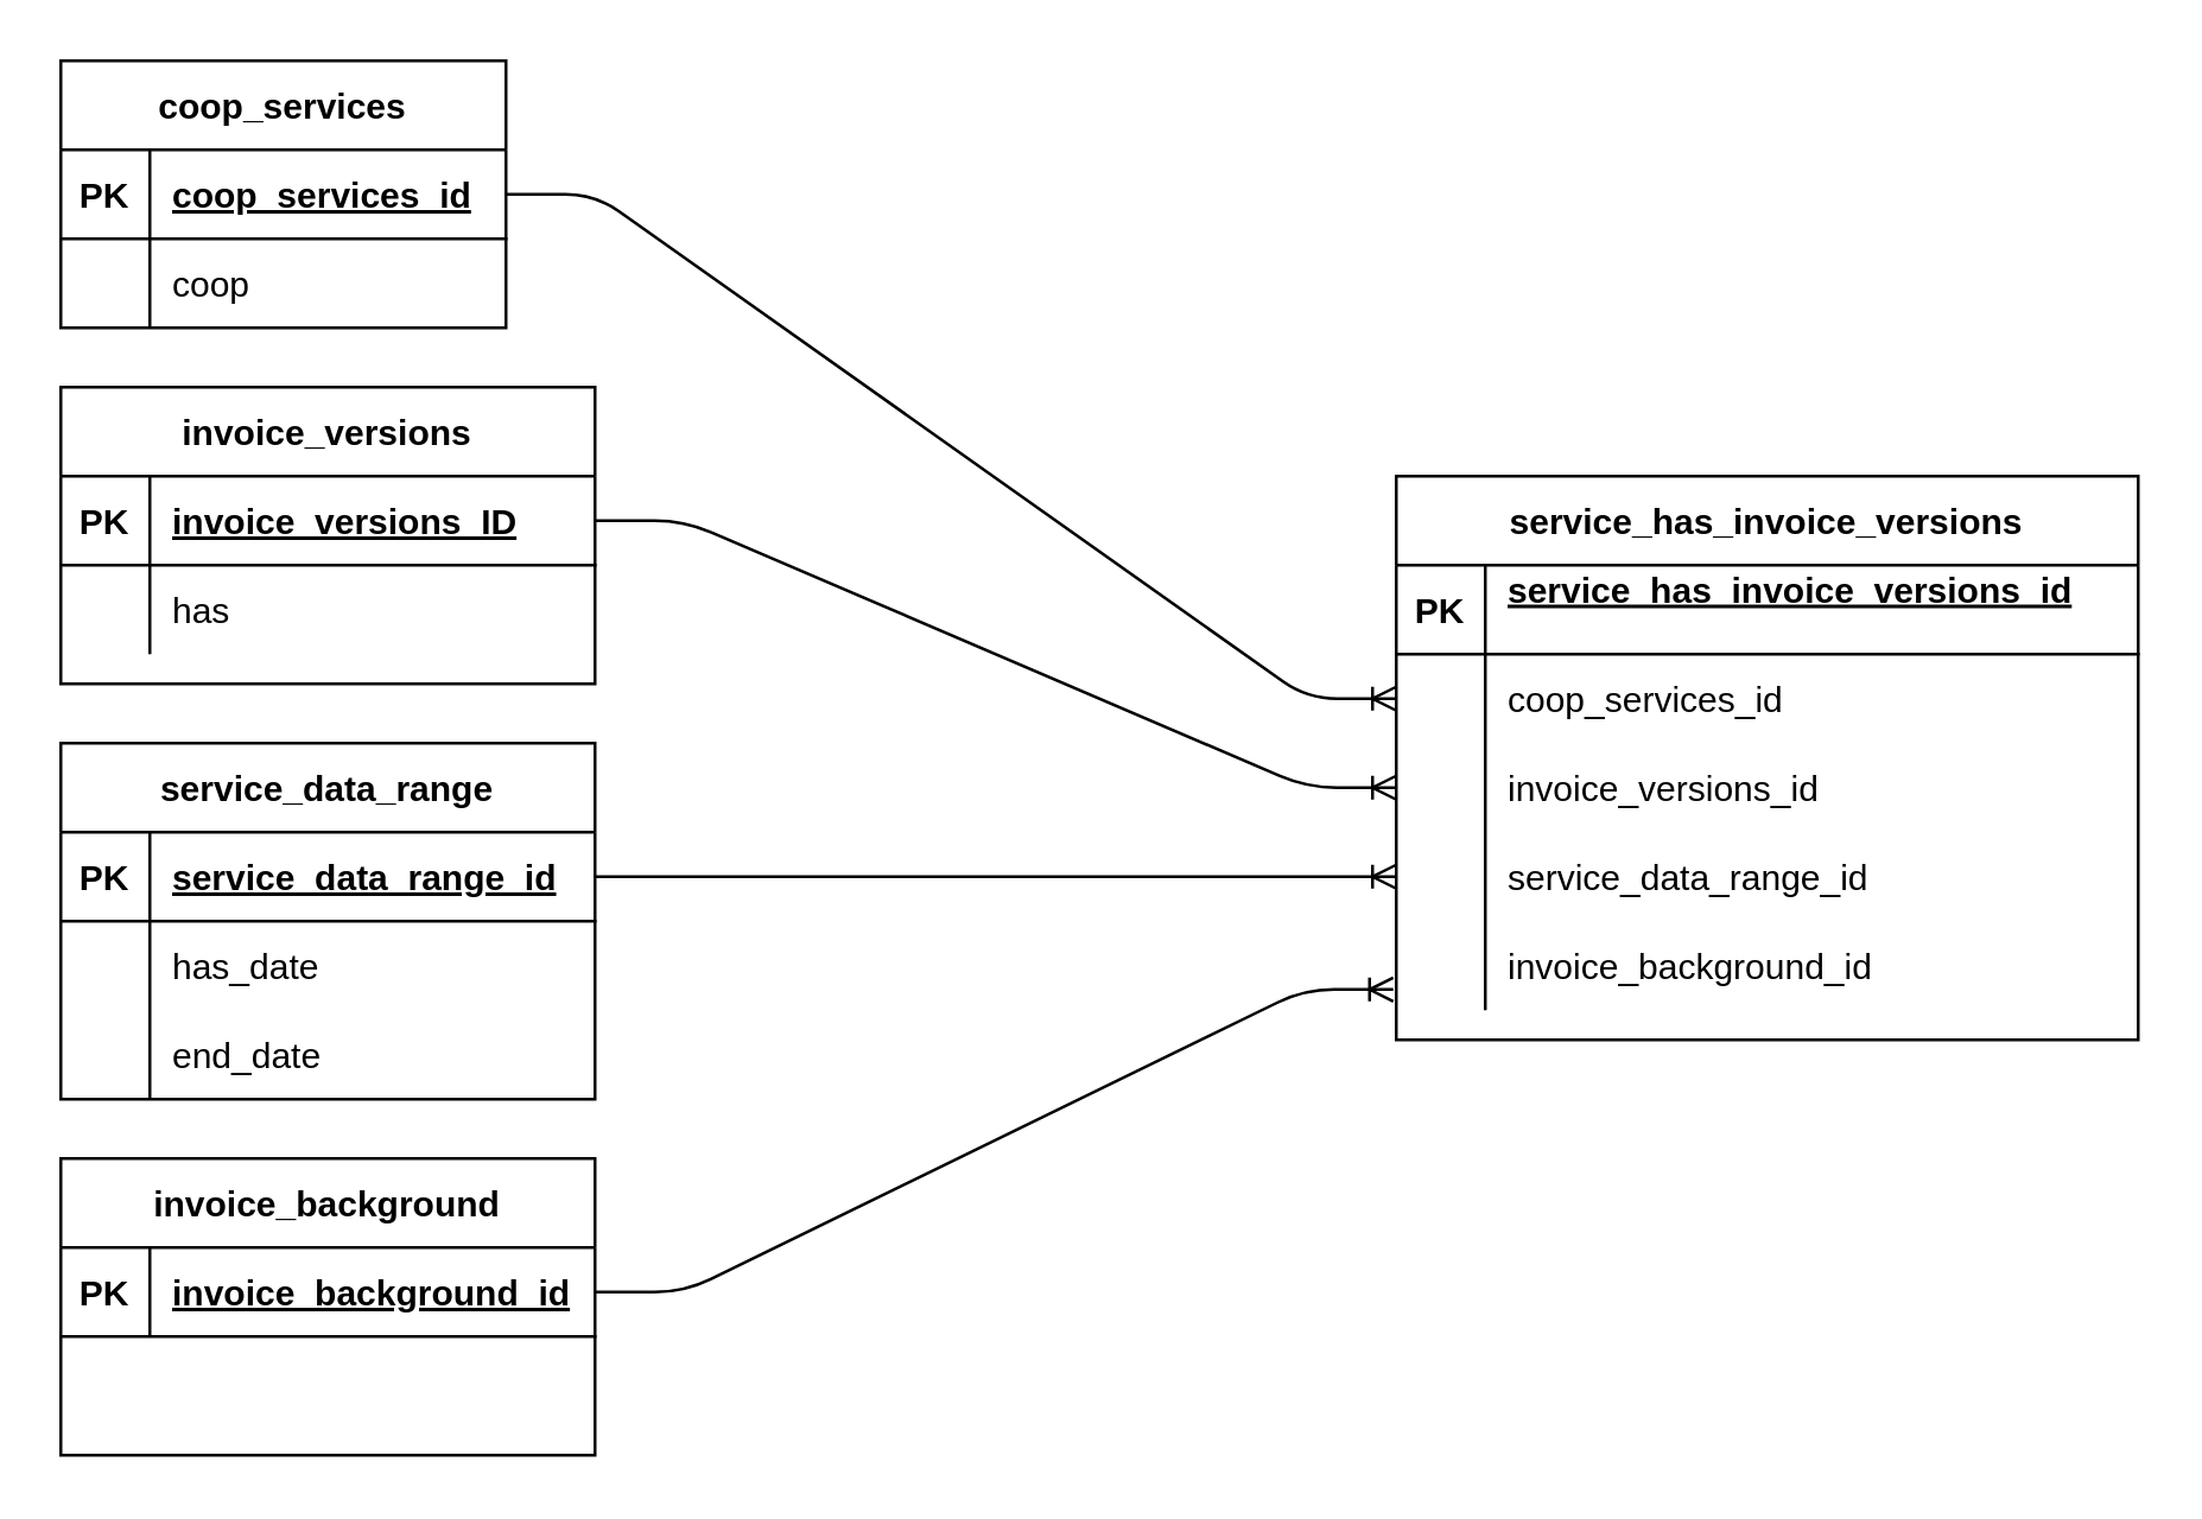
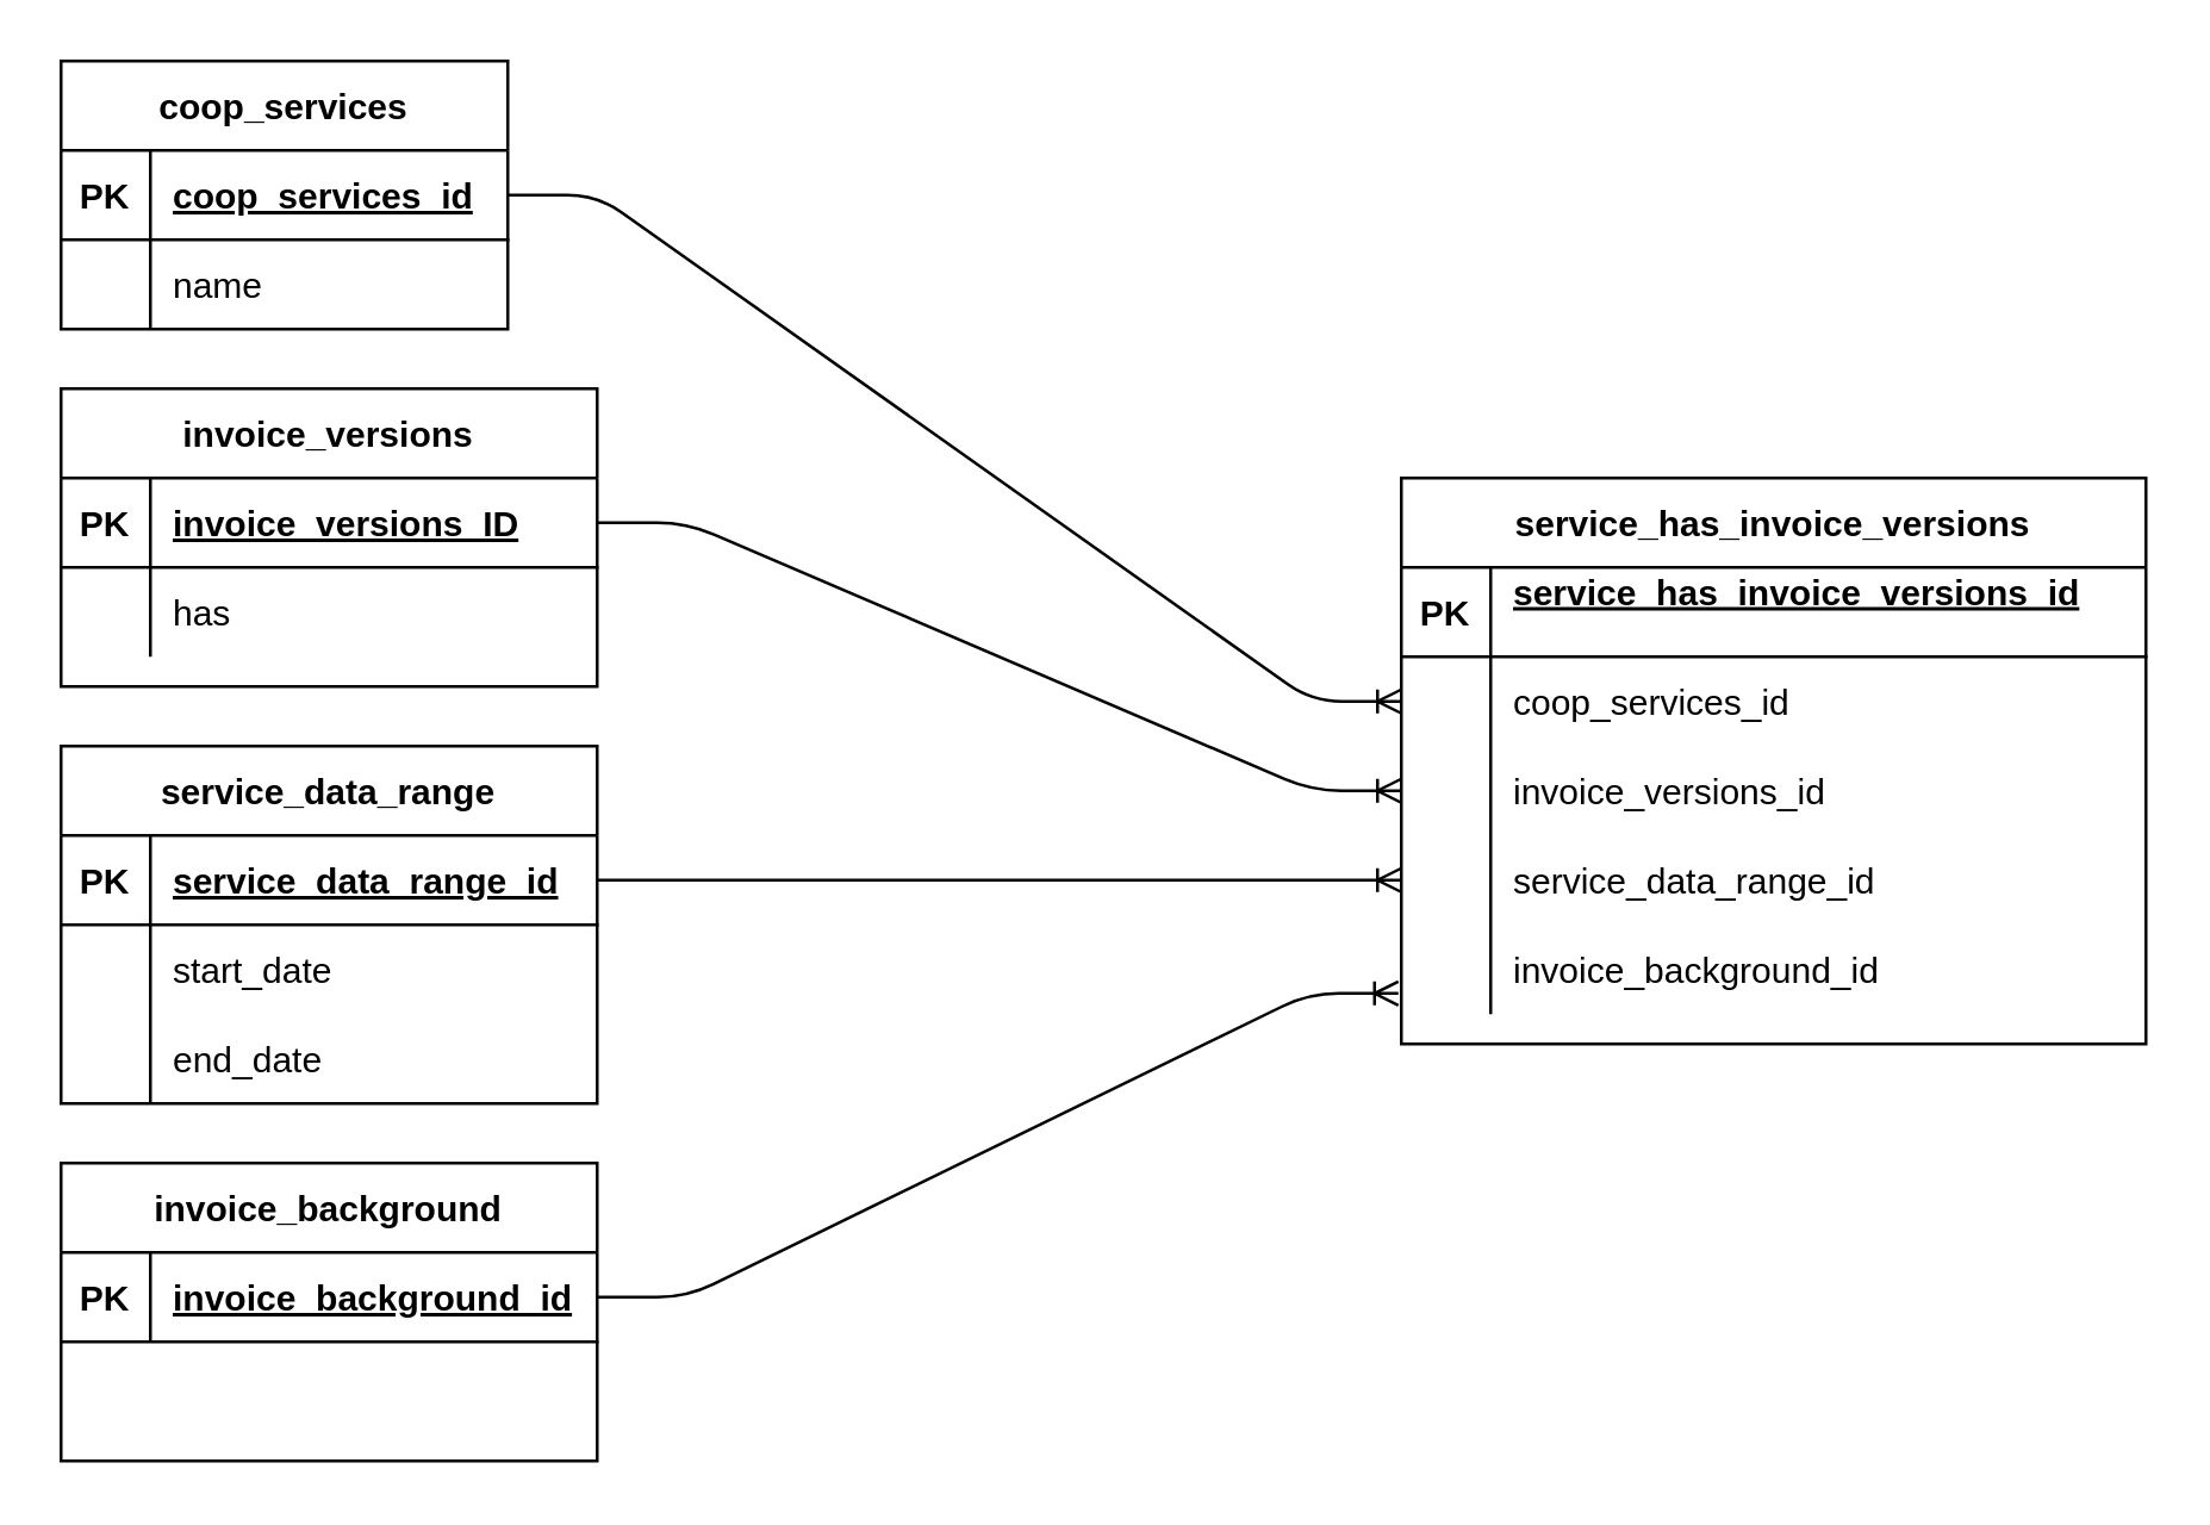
  <mxCell id="0" />
  <mxCell id="1" parent="0" />
  <mxCell id="2" value="coop_services" style="shape=table;startSize=30;container=1;collapsible=1;childLayout=tableLayout;fixedRows=1;rowLines=0;fontStyle=1;align=center;resizeLast=1;" parent="1" vertex="1"><mxGeometry x="20" y="20" width="150" height="90" as="geometry" /></mxCell>
  <mxCell id="3" value="" style="shape=partialRectangle;collapsible=0;dropTarget=0;pointerEvents=0;fillColor=none;top=0;left=0;bottom=1;right=0;points=[[0,0.5],[1,0.5]];portConstraint=eastwest;" parent="2" vertex="1"><mxGeometry y="30" width="150" height="30" as="geometry" /></mxCell>
  <mxCell id="4" value="PK" style="shape=partialRectangle;connectable=0;fillColor=none;top=0;left=0;bottom=0;right=0;fontStyle=1;overflow=hidden;" parent="3" vertex="1"><mxGeometry width="30" height="30" as="geometry" /></mxCell>
  <mxCell id="5" value="coop_services_id" style="shape=partialRectangle;connectable=0;fillColor=none;top=0;left=0;bottom=0;right=0;align=left;spacingLeft=6;fontStyle=5;overflow=hidden;" parent="3" vertex="1"><mxGeometry x="30" width="120" height="30" as="geometry" /></mxCell>
  <mxCell id="6" value="" style="shape=partialRectangle;collapsible=0;dropTarget=0;pointerEvents=0;fillColor=none;top=0;left=0;bottom=0;right=0;points=[[0,0.5],[1,0.5]];portConstraint=eastwest;" parent="2" vertex="1"><mxGeometry y="60" width="150" height="30" as="geometry" /></mxCell>
  <mxCell id="7" value="" style="shape=partialRectangle;connectable=0;fillColor=none;top=0;left=0;bottom=0;right=0;editable=1;overflow=hidden;" parent="6" vertex="1"><mxGeometry width="30" height="30" as="geometry" /></mxCell>
- <mxCell id="8" value="coop" style="shape=partialRectangle;connectable=0;fillColor=none;top=0;left=0;bottom=0;right=0;align=left;spacingLeft=6;overflow=hidden;" parent="6" vertex="1"><mxGeometry x="30" width="120" height="30" as="geometry" /></mxCell>
+ <mxCell id="8" value="name" style="shape=partialRectangle;connectable=0;fillColor=none;top=0;left=0;bottom=0;right=0;align=left;spacingLeft=6;overflow=hidden;" parent="6" vertex="1"><mxGeometry x="30" width="120" height="30" as="geometry" /></mxCell>
  <mxCell id="9" value="invoice_versions" style="shape=table;startSize=30;container=1;collapsible=1;childLayout=tableLayout;fixedRows=1;rowLines=0;fontStyle=1;align=center;resizeLast=1;" parent="1" vertex="1"><mxGeometry x="20" y="130" width="180" height="100" as="geometry" /></mxCell>
  <mxCell id="10" value="" style="shape=partialRectangle;collapsible=0;dropTarget=0;pointerEvents=0;fillColor=none;top=0;left=0;bottom=1;right=0;points=[[0,0.5],[1,0.5]];portConstraint=eastwest;" parent="9" vertex="1"><mxGeometry y="30" width="180" height="30" as="geometry" /></mxCell>
  <mxCell id="11" value="PK" style="shape=partialRectangle;connectable=0;fillColor=none;top=0;left=0;bottom=0;right=0;fontStyle=1;overflow=hidden;" parent="10" vertex="1"><mxGeometry width="30" height="30" as="geometry" /></mxCell>
  <mxCell id="12" value="invoice_versions_ID" style="shape=partialRectangle;connectable=0;fillColor=none;top=0;left=0;bottom=0;right=0;align=left;spacingLeft=6;fontStyle=5;overflow=hidden;" parent="10" vertex="1"><mxGeometry x="30" width="150" height="30" as="geometry" /></mxCell>
  <mxCell id="13" value="" style="shape=partialRectangle;collapsible=0;dropTarget=0;pointerEvents=0;fillColor=none;top=0;left=0;bottom=0;right=0;points=[[0,0.5],[1,0.5]];portConstraint=eastwest;" parent="9" vertex="1"><mxGeometry y="60" width="180" height="30" as="geometry" /></mxCell>
  <mxCell id="14" value="" style="shape=partialRectangle;connectable=0;fillColor=none;top=0;left=0;bottom=0;right=0;editable=1;overflow=hidden;" parent="13" vertex="1"><mxGeometry width="30" height="30" as="geometry" /></mxCell>
  <mxCell id="15" value="has" style="shape=partialRectangle;connectable=0;fillColor=none;top=0;left=0;bottom=0;right=0;align=left;spacingLeft=6;overflow=hidden;" parent="13" vertex="1"><mxGeometry x="30" width="150" height="30" as="geometry" /></mxCell>
  <mxCell id="16" value="service_has_invoice_versions" style="shape=table;startSize=30;container=1;collapsible=1;childLayout=tableLayout;fixedRows=1;rowLines=0;fontStyle=1;align=center;resizeLast=1;" parent="1" vertex="1"><mxGeometry x="470" y="160" width="250" height="190" as="geometry" /></mxCell>
  <mxCell id="17" value="" style="shape=partialRectangle;collapsible=0;dropTarget=0;pointerEvents=0;fillColor=none;top=0;left=0;bottom=1;right=0;points=[[0,0.5],[1,0.5]];portConstraint=eastwest;" parent="16" vertex="1"><mxGeometry y="30" width="250" height="30" as="geometry" /></mxCell>
  <mxCell id="18" value="PK" style="shape=partialRectangle;connectable=0;fillColor=none;top=0;left=0;bottom=0;right=0;fontStyle=1;overflow=hidden;" parent="17" vertex="1"><mxGeometry width="30" height="30" as="geometry" /></mxCell>
  <mxCell id="19" value="service_has_invoice_versions_id&#10;" style="shape=partialRectangle;connectable=0;fillColor=none;top=0;left=0;bottom=0;right=0;align=left;spacingLeft=6;fontStyle=5;overflow=hidden;" parent="17" vertex="1"><mxGeometry x="30" width="220" height="30" as="geometry" /></mxCell>
  <mxCell id="20" value="" style="shape=partialRectangle;collapsible=0;dropTarget=0;pointerEvents=0;fillColor=none;top=0;left=0;bottom=0;right=0;points=[[0,0.5],[1,0.5]];portConstraint=eastwest;" parent="16" vertex="1"><mxGeometry y="60" width="250" height="30" as="geometry" /></mxCell>
  <mxCell id="21" value="" style="shape=partialRectangle;connectable=0;fillColor=none;top=0;left=0;bottom=0;right=0;editable=1;overflow=hidden;" parent="20" vertex="1"><mxGeometry width="30" height="30" as="geometry" /></mxCell>
  <mxCell id="22" value="coop_services_id" style="shape=partialRectangle;connectable=0;fillColor=none;top=0;left=0;bottom=0;right=0;align=left;spacingLeft=6;overflow=hidden;" parent="20" vertex="1"><mxGeometry x="30" width="220" height="30" as="geometry" /></mxCell>
  <mxCell id="23" value="" style="shape=partialRectangle;collapsible=0;dropTarget=0;pointerEvents=0;fillColor=none;top=0;left=0;bottom=0;right=0;points=[[0,0.5],[1,0.5]];portConstraint=eastwest;" parent="16" vertex="1"><mxGeometry y="90" width="250" height="30" as="geometry" /></mxCell>
  <mxCell id="24" value="" style="shape=partialRectangle;connectable=0;fillColor=none;top=0;left=0;bottom=0;right=0;editable=1;overflow=hidden;" parent="23" vertex="1"><mxGeometry width="30" height="30" as="geometry" /></mxCell>
  <mxCell id="25" value="invoice_versions_id" style="shape=partialRectangle;connectable=0;fillColor=none;top=0;left=0;bottom=0;right=0;align=left;spacingLeft=6;overflow=hidden;" parent="23" vertex="1"><mxGeometry x="30" width="220" height="30" as="geometry" /></mxCell>
  <mxCell id="26" value="" style="shape=partialRectangle;collapsible=0;dropTarget=0;pointerEvents=0;fillColor=none;top=0;left=0;bottom=0;right=0;points=[[0,0.5],[1,0.5]];portConstraint=eastwest;" parent="16" vertex="1"><mxGeometry y="120" width="250" height="30" as="geometry" /></mxCell>
  <mxCell id="27" value="" style="shape=partialRectangle;connectable=0;fillColor=none;top=0;left=0;bottom=0;right=0;editable=1;overflow=hidden;" parent="26" vertex="1"><mxGeometry width="30" height="30" as="geometry" /></mxCell>
  <mxCell id="28" value="service_data_range_id" style="shape=partialRectangle;connectable=0;fillColor=none;top=0;left=0;bottom=0;right=0;align=left;spacingLeft=6;overflow=hidden;" parent="26" vertex="1"><mxGeometry x="30" width="220" height="30" as="geometry" /></mxCell>
  <mxCell id="29" value="" style="shape=partialRectangle;collapsible=0;dropTarget=0;pointerEvents=0;fillColor=none;top=0;left=0;bottom=0;right=0;points=[[0,0.5],[1,0.5]];portConstraint=eastwest;" parent="16" vertex="1"><mxGeometry y="150" width="250" height="30" as="geometry" /></mxCell>
  <mxCell id="30" value="" style="shape=partialRectangle;connectable=0;fillColor=none;top=0;left=0;bottom=0;right=0;editable=1;overflow=hidden;" parent="29" vertex="1"><mxGeometry width="30" height="30" as="geometry" /></mxCell>
  <mxCell id="31" value="invoice_background_id" style="shape=partialRectangle;connectable=0;fillColor=none;top=0;left=0;bottom=0;right=0;align=left;spacingLeft=6;overflow=hidden;" parent="29" vertex="1"><mxGeometry x="30" width="220" height="30" as="geometry" /></mxCell>
  <mxCell id="32" value="service_data_range" style="shape=table;startSize=30;container=1;collapsible=1;childLayout=tableLayout;fixedRows=1;rowLines=0;fontStyle=1;align=center;resizeLast=1;" parent="1" vertex="1"><mxGeometry x="20" y="250" width="180" height="120" as="geometry" /></mxCell>
  <mxCell id="33" value="" style="shape=partialRectangle;collapsible=0;dropTarget=0;pointerEvents=0;fillColor=none;top=0;left=0;bottom=1;right=0;points=[[0,0.5],[1,0.5]];portConstraint=eastwest;" parent="32" vertex="1"><mxGeometry y="30" width="180" height="30" as="geometry" /></mxCell>
  <mxCell id="34" value="PK" style="shape=partialRectangle;connectable=0;fillColor=none;top=0;left=0;bottom=0;right=0;fontStyle=1;overflow=hidden;" parent="33" vertex="1"><mxGeometry width="30" height="30" as="geometry" /></mxCell>
  <mxCell id="35" value="service_data_range_id" style="shape=partialRectangle;connectable=0;fillColor=none;top=0;left=0;bottom=0;right=0;align=left;spacingLeft=6;fontStyle=5;overflow=hidden;" parent="33" vertex="1"><mxGeometry x="30" width="150" height="30" as="geometry" /></mxCell>
  <mxCell id="36" value="" style="shape=partialRectangle;collapsible=0;dropTarget=0;pointerEvents=0;fillColor=none;top=0;left=0;bottom=0;right=0;points=[[0,0.5],[1,0.5]];portConstraint=eastwest;" parent="32" vertex="1"><mxGeometry y="60" width="180" height="30" as="geometry" /></mxCell>
  <mxCell id="37" value="" style="shape=partialRectangle;connectable=0;fillColor=none;top=0;left=0;bottom=0;right=0;editable=1;overflow=hidden;" parent="36" vertex="1"><mxGeometry width="30" height="30" as="geometry" /></mxCell>
- <mxCell id="38" value="has_date" style="shape=partialRectangle;connectable=0;fillColor=none;top=0;left=0;bottom=0;right=0;align=left;spacingLeft=6;overflow=hidden;" parent="36" vertex="1"><mxGeometry x="30" width="150" height="30" as="geometry" /></mxCell>
+ <mxCell id="38" value="start_date" style="shape=partialRectangle;connectable=0;fillColor=none;top=0;left=0;bottom=0;right=0;align=left;spacingLeft=6;overflow=hidden;" parent="36" vertex="1"><mxGeometry x="30" width="150" height="30" as="geometry" /></mxCell>
  <mxCell id="39" value="" style="shape=partialRectangle;collapsible=0;dropTarget=0;pointerEvents=0;fillColor=none;top=0;left=0;bottom=0;right=0;points=[[0,0.5],[1,0.5]];portConstraint=eastwest;" parent="32" vertex="1"><mxGeometry y="90" width="180" height="30" as="geometry" /></mxCell>
  <mxCell id="40" value="" style="shape=partialRectangle;connectable=0;fillColor=none;top=0;left=0;bottom=0;right=0;editable=1;overflow=hidden;" parent="39" vertex="1"><mxGeometry width="30" height="30" as="geometry" /></mxCell>
  <mxCell id="41" value="end_date" style="shape=partialRectangle;connectable=0;fillColor=none;top=0;left=0;bottom=0;right=0;align=left;spacingLeft=6;overflow=hidden;" parent="39" vertex="1"><mxGeometry x="30" width="150" height="30" as="geometry" /></mxCell>
  <mxCell id="42" value="invoice_background" style="shape=table;startSize=30;container=1;collapsible=1;childLayout=tableLayout;fixedRows=1;rowLines=0;fontStyle=1;align=center;resizeLast=1;" parent="1" vertex="1"><mxGeometry x="20" y="390" width="180" height="100" as="geometry" /></mxCell>
  <mxCell id="43" value="" style="shape=partialRectangle;collapsible=0;dropTarget=0;pointerEvents=0;fillColor=none;top=0;left=0;bottom=1;right=0;points=[[0,0.5],[1,0.5]];portConstraint=eastwest;" parent="42" vertex="1"><mxGeometry y="30" width="180" height="30" as="geometry" /></mxCell>
  <mxCell id="44" value="PK" style="shape=partialRectangle;connectable=0;fillColor=none;top=0;left=0;bottom=0;right=0;fontStyle=1;overflow=hidden;" parent="43" vertex="1"><mxGeometry width="30" height="30" as="geometry" /></mxCell>
  <mxCell id="45" value="invoice_background_id" style="shape=partialRectangle;connectable=0;fillColor=none;top=0;left=0;bottom=0;right=0;align=left;spacingLeft=6;fontStyle=5;overflow=hidden;" parent="43" vertex="1"><mxGeometry x="30" width="150" height="30" as="geometry" /></mxCell>
  <mxCell id="46" value="" style="shape=partialRectangle;collapsible=0;dropTarget=0;pointerEvents=0;fillColor=none;top=0;left=0;bottom=0;right=0;points=[[0,0.5],[1,0.5]];portConstraint=eastwest;" parent="42" vertex="1"><mxGeometry y="60" width="180" height="30" as="geometry" /></mxCell>
  <mxCell id="47" value="" style="shape=partialRectangle;connectable=0;fillColor=none;top=0;left=0;bottom=0;right=0;editable=1;overflow=hidden;" parent="46" vertex="1"><mxGeometry width="30" height="30" as="geometry" /></mxCell>
  <mxCell id="48" value="" style="edgeStyle=entityRelationEdgeStyle;fontSize=12;html=1;endArrow=ERoneToMany;exitX=1;exitY=0.5;exitDx=0;exitDy=0;" edge="1" parent="1" source="3" target="20"><mxGeometry width="100" height="100" relative="1" as="geometry"><mxPoint x="270" y="40" as="sourcePoint" /><mxPoint x="440" y="180" as="targetPoint" /></mxGeometry></mxCell>
  <mxCell id="49" value="" style="edgeStyle=entityRelationEdgeStyle;fontSize=12;html=1;endArrow=ERoneToMany;exitX=1;exitY=0.5;exitDx=0;exitDy=0;entryX=0;entryY=0.5;entryDx=0;entryDy=0;" edge="1" parent="1" source="10" target="23"><mxGeometry width="100" height="100" relative="1" as="geometry"><mxPoint x="340" y="280" as="sourcePoint" /><mxPoint x="440" y="180" as="targetPoint" /></mxGeometry></mxCell>
  <mxCell id="50" value="" style="edgeStyle=entityRelationEdgeStyle;fontSize=12;html=1;endArrow=ERoneToMany;exitX=1;exitY=0.5;exitDx=0;exitDy=0;entryX=0;entryY=0.5;entryDx=0;entryDy=0;" edge="1" parent="1" source="33" target="26"><mxGeometry width="100" height="100" relative="1" as="geometry"><mxPoint x="340" y="275" as="sourcePoint" /><mxPoint x="440" y="175" as="targetPoint" /></mxGeometry></mxCell>
  <mxCell id="51" value="" style="edgeStyle=entityRelationEdgeStyle;fontSize=12;html=1;endArrow=ERoneToMany;exitX=1;exitY=0.5;exitDx=0;exitDy=0;entryX=-0.004;entryY=0.767;entryDx=0;entryDy=0;entryPerimeter=0;" edge="1" parent="1" source="43" target="29"><mxGeometry width="100" height="100" relative="1" as="geometry"><mxPoint x="240" y="415" as="sourcePoint" /><mxPoint x="340" y="315" as="targetPoint" /></mxGeometry></mxCell>
